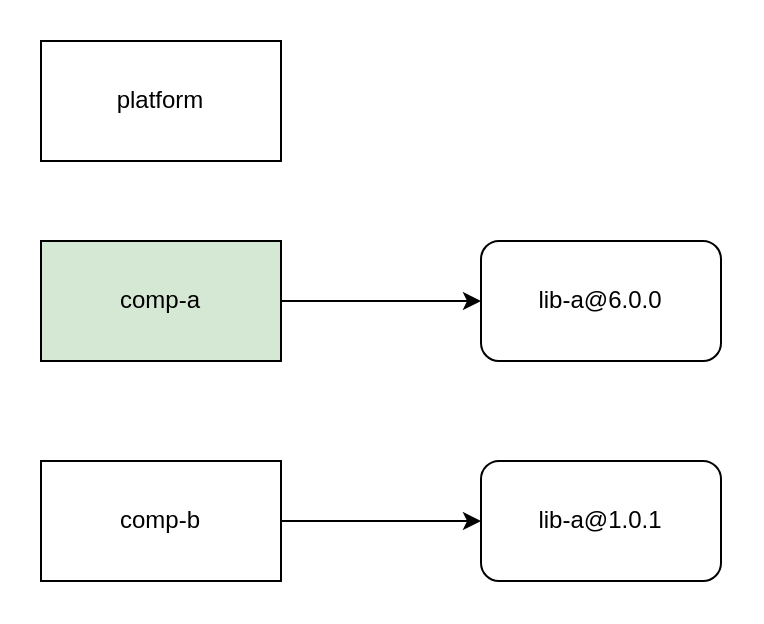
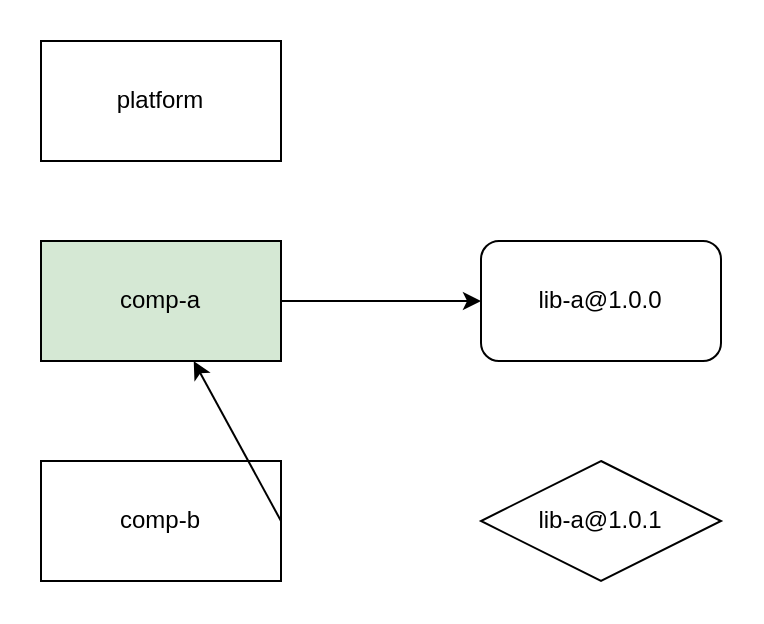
  <mxCell id="0" />
  <mxCell id="1" parent="0" />
  <mxCell id="2" value="platform" style="rounded=0;whiteSpace=wrap;html=1;" vertex="1" parent="1"><mxGeometry x="20" y="20" width="120" height="60" as="geometry" /></mxCell>
  <mxCell id="3" value="comp-a" style="rounded=0;whiteSpace=wrap;html=1;fillColor=#d5e8d4;" vertex="1" parent="1"><mxGeometry x="20" y="120" width="120" height="60" as="geometry" /></mxCell>
  <mxCell id="4" value="comp-b" style="rounded=0;whiteSpace=wrap;html=1;" vertex="1" parent="1"><mxGeometry x="20" y="230" width="120" height="60" as="geometry" /></mxCell>
- <mxCell id="5" value="lib-a@6.0.0" style="rounded=1;whiteSpace=wrap;html=1;" vertex="1" parent="1"><mxGeometry x="240" y="120" width="120" height="60" as="geometry" /></mxCell>
- <mxCell id="6" value="lib-a@1.0.1" style="rounded=1;whiteSpace=wrap;html=1;" vertex="1" parent="1"><mxGeometry x="240" y="230" width="120" height="60" as="geometry" /></mxCell>
+ <mxCell id="5" value="lib-a@1.0.0" style="rounded=1;whiteSpace=wrap;html=1;" vertex="1" parent="1"><mxGeometry x="240" y="120" width="120" height="60" as="geometry" /></mxCell>
+ <mxCell id="6" value="lib-a@1.0.1" style="rhombus;whiteSpace=wrap;html=1;" vertex="1" parent="1"><mxGeometry x="240" y="230" width="120" height="60" as="geometry" /></mxCell>
  <mxCell id="7" value="" style="endArrow=classic;html=1;exitX=1;exitY=0.5;exitDx=0;exitDy=0;entryX=0;entryY=0.5;entryDx=0;entryDy=0;" edge="1" parent="1" source="3" target="5"><mxGeometry width="50" height="50" relative="1" as="geometry"><mxPoint x="20" y="360" as="sourcePoint" /><mxPoint x="70" y="310" as="targetPoint" /></mxGeometry></mxCell>
- <mxCell id="8" value="" style="endArrow=classic;html=1;exitX=1;exitY=0.5;exitDx=0;exitDy=0;entryX=0;entryY=0.5;entryDx=0;entryDy=0;" edge="1" parent="1" source="4" target="6"><mxGeometry width="50" height="50" relative="1" as="geometry"><mxPoint x="150" y="160" as="sourcePoint" /><mxPoint x="250" y="160" as="targetPoint" /></mxGeometry></mxCell>
+ <mxCell id="8" value="" style="endArrow=classic;html=1;exitX=1;exitY=0.5;exitDx=0;exitDy=0;" edge="1" parent="1" source="4" target="3"><mxGeometry width="50" height="50" relative="1" as="geometry"><mxPoint x="150" y="160" as="sourcePoint" /><mxPoint x="250" y="160" as="targetPoint" /></mxGeometry></mxCell>
